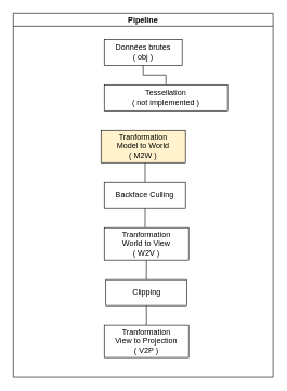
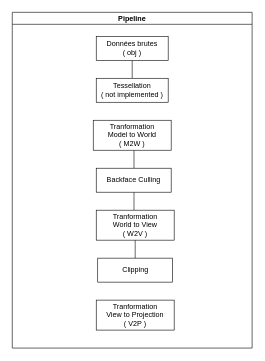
  <mxCell id="0" />
  <mxCell id="1" parent="0" />
  <mxCell id="2" value="Pipeline" style="swimlane;startSize=20;horizontal=1;containerType=tree;" vertex="1" parent="1"><mxGeometry x="20" y="20" width="400" height="560" as="geometry" /></mxCell>
  <mxCell id="3" value="" style="edgeStyle=elbowEdgeStyle;elbow=vertical;sourcePerimeterSpacing=0;targetPerimeterSpacing=0;startArrow=none;endArrow=none;rounded=0;curved=0;" edge="1" parent="2" source="4" target="5"><mxGeometry relative="1" as="geometry" /></mxCell>
  <mxCell id="4" value="Données brutes&lt;br&gt;( obj )" style="whiteSpace=wrap;html=1;treeFolding=1;treeMoving=1;newEdgeStyle={&quot;edgeStyle&quot;:&quot;elbowEdgeStyle&quot;,&quot;startArrow&quot;:&quot;none&quot;,&quot;endArrow&quot;:&quot;none&quot;};" vertex="1" parent="2"><mxGeometry x="140" y="40" width="120" height="40" as="geometry" /></mxCell>
- <mxCell id="5" value="Tessellation&lt;br&gt;( not implemented )" style="whiteSpace=wrap;html=1;treeFolding=1;treeMoving=1;newEdgeStyle={&quot;edgeStyle&quot;:&quot;elbowEdgeStyle&quot;,&quot;startArrow&quot;:&quot;none&quot;,&quot;endArrow&quot;:&quot;none&quot;};" vertex="1" parent="2"><mxGeometry x="140" y="110" width="190" height="40" as="geometry" /></mxCell>
+ <mxCell id="5" value="Tessellation&lt;br&gt;( not implemented )" style="whiteSpace=wrap;html=1;treeFolding=1;treeMoving=1;newEdgeStyle={&quot;edgeStyle&quot;:&quot;elbowEdgeStyle&quot;,&quot;startArrow&quot;:&quot;none&quot;,&quot;endArrow&quot;:&quot;none&quot;};" vertex="1" parent="2"><mxGeometry x="140" y="110" width="120" height="40" as="geometry" /></mxCell>
  <mxCell id="6" style="edgeStyle=elbowEdgeStyle;html=1;startArrow=none;endArrow=none;entryX=0.5;entryY=0;entryDx=0;entryDy=0;" edge="1" parent="2" source="7" target="9"><mxGeometry relative="1" as="geometry" /></mxCell>
- <mxCell id="7" value="Tranformation&lt;br&gt;Model to World&lt;br&gt;( M2W )" style="whiteSpace=wrap;html=1;treeFolding=1;treeMoving=1;newEdgeStyle={&quot;edgeStyle&quot;:&quot;elbowEdgeStyle&quot;,&quot;startArrow&quot;:&quot;none&quot;,&quot;endArrow&quot;:&quot;none&quot;};fillColor=#fff2cc;" vertex="1" parent="2"><mxGeometry x="135" y="180" width="130" height="50" as="geometry" /></mxCell>
+ <mxCell id="7" value="Tranformation&lt;br&gt;Model to World&lt;br&gt;( M2W )" style="whiteSpace=wrap;html=1;treeFolding=1;treeMoving=1;newEdgeStyle={&quot;edgeStyle&quot;:&quot;elbowEdgeStyle&quot;,&quot;startArrow&quot;:&quot;none&quot;,&quot;endArrow&quot;:&quot;none&quot;};" vertex="1" parent="2"><mxGeometry x="135" y="180" width="130" height="50" as="geometry" /></mxCell>
  <mxCell id="8" style="edgeStyle=elbowEdgeStyle;html=1;startArrow=none;endArrow=none;" edge="1" parent="2" source="9" target="11"><mxGeometry relative="1" as="geometry" /></mxCell>
  <mxCell id="9" value="Backface Culling" style="whiteSpace=wrap;html=1;treeFolding=1;treeMoving=1;newEdgeStyle={&quot;edgeStyle&quot;:&quot;elbowEdgeStyle&quot;,&quot;startArrow&quot;:&quot;none&quot;,&quot;endArrow&quot;:&quot;none&quot;};" vertex="1" parent="2"><mxGeometry x="140" y="260" width="125" height="40" as="geometry" /></mxCell>
  <mxCell id="10" style="edgeStyle=elbowEdgeStyle;html=1;startArrow=none;endArrow=none;" edge="1" parent="2" source="11" target="13"><mxGeometry relative="1" as="geometry" /></mxCell>
  <mxCell id="11" value="Tranformation&lt;br&gt;World to View&lt;br&gt;( W2V )" style="whiteSpace=wrap;html=1;treeFolding=1;treeMoving=1;newEdgeStyle={&quot;edgeStyle&quot;:&quot;elbowEdgeStyle&quot;,&quot;startArrow&quot;:&quot;none&quot;,&quot;endArrow&quot;:&quot;none&quot;};" vertex="1" parent="2"><mxGeometry x="140" y="330" width="130" height="50" as="geometry" /></mxCell>
- <mxCell id="12" style="edgeStyle=elbowEdgeStyle;html=1;startArrow=none;endArrow=none;entryX=0.5;entryY=0;entryDx=0;entryDy=0;" edge="1" parent="2" source="13" target="14"><mxGeometry relative="1" as="geometry" /></mxCell>
  <mxCell id="13" value="Clipping" style="whiteSpace=wrap;html=1;treeFolding=1;treeMoving=1;newEdgeStyle={&quot;edgeStyle&quot;:&quot;elbowEdgeStyle&quot;,&quot;startArrow&quot;:&quot;none&quot;,&quot;endArrow&quot;:&quot;none&quot;};" vertex="1" parent="2"><mxGeometry x="142.5" y="410" width="125" height="40" as="geometry" /></mxCell>
  <mxCell id="14" value="Tranformation&lt;br&gt;View to Projection&lt;br&gt;( V2P )" style="whiteSpace=wrap;html=1;treeFolding=1;treeMoving=1;newEdgeStyle={&quot;edgeStyle&quot;:&quot;elbowEdgeStyle&quot;,&quot;startArrow&quot;:&quot;none&quot;,&quot;endArrow&quot;:&quot;none&quot;};" vertex="1" parent="2"><mxGeometry x="140" y="480" width="130" height="50" as="geometry" /></mxCell>
